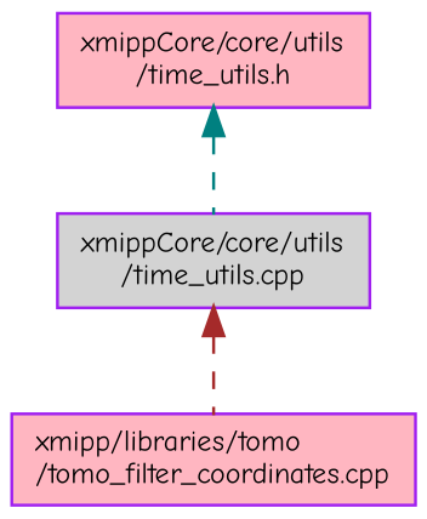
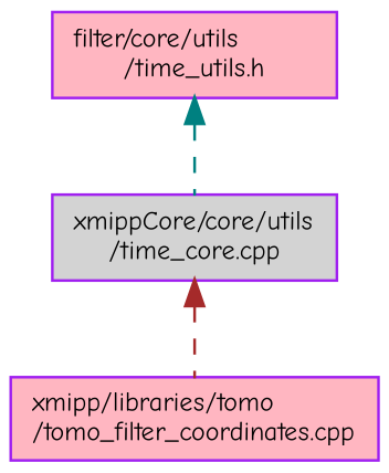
  digraph {
    fontname="Comic Neue"
    node [color=purple fillcolor=lightpink fontname="Comic Neue" fontsize=10 shape=record style=filled]
    edge [dir=back fontname="Comic Neue" fontsize=10 labelfontname=Helvetica labelfontsize=10 style=dashed]
-   n1 [fontcolor=black height=0.2 label="xmippCore/core/utils\l/time_utils.h" width=0.4]
-   n2 [fillcolor=lightgrey height=0.2 label="xmippCore/core/utils\l/time_utils.cpp" width=0.4]
+   n1 [fontcolor=black height=0.2 label="filter/core/utils\l/time_utils.h" width=0.4]
+   n2 [fillcolor=lightgrey height=0.2 label="xmippCore/core/utils\l/time_core.cpp" width=0.4]
    n3 [height=0.2 label="xmipp/libraries/tomo\l/tomo_filter_coordinates.cpp" width=0.4]
    n1 -> n2 [color=teal]
    n2 -> n3 [color=brown]
  }
